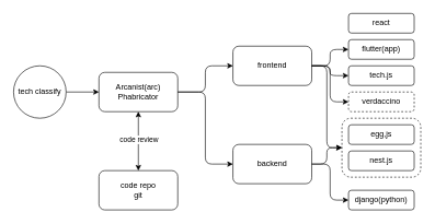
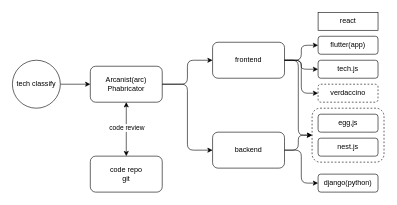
  <mxCell id="0" />
  <mxCell id="1" parent="0" />
  <mxCell id="2" value="" style="rounded=1;whiteSpace=wrap;html=1;dashed=1;" vertex="1" parent="1"><mxGeometry x="520" y="180" width="120" height="90" as="geometry" /></mxCell>
  <mxCell id="3" value="" style="edgeStyle=orthogonalEdgeStyle;rounded=0;orthogonalLoop=1;jettySize=auto;html=1;" parent="1" source="4" target="5" edge="1"><mxGeometry relative="1" as="geometry" /></mxCell>
  <mxCell id="4" value="tech classify" style="ellipse;whiteSpace=wrap;html=1;aspect=fixed;" parent="1" vertex="1"><mxGeometry x="20" y="100" width="80" height="80" as="geometry" /></mxCell>
  <mxCell id="5" value="Arcanist(arc)&lt;br&gt;Phabricator" style="rounded=1;whiteSpace=wrap;html=1;" parent="1" vertex="1"><mxGeometry x="150" y="110" width="120" height="60" as="geometry" /></mxCell>
  <mxCell id="6" value="code repo&lt;br&gt;git" style="rounded=1;whiteSpace=wrap;html=1;" parent="1" vertex="1"><mxGeometry x="150" y="260" width="120" height="60" as="geometry" /></mxCell>
  <mxCell id="7" value="" style="endArrow=classic;startArrow=classic;html=1;entryX=0.5;entryY=1;entryDx=0;entryDy=0;exitX=0.5;exitY=0;exitDx=0;exitDy=0;" parent="1" source="6" target="5" edge="1"><mxGeometry width="50" height="50" relative="1" as="geometry"><mxPoint x="320" y="230" as="sourcePoint" /><mxPoint x="370" y="180" as="targetPoint" /></mxGeometry></mxCell>
  <mxCell id="8" value="code review" style="edgeLabel;html=1;align=center;verticalAlign=middle;resizable=0;points=[];" vertex="1" connectable="0" parent="7"><mxGeometry x="0.067" relative="1" as="geometry"><mxPoint as="offset" /></mxGeometry></mxCell>
  <mxCell id="9" value="backend" style="rounded=1;whiteSpace=wrap;html=1;" vertex="1" parent="1"><mxGeometry x="354" y="220" width="120" height="60" as="geometry" /></mxCell>
  <mxCell id="10" value="frontend" style="rounded=1;whiteSpace=wrap;html=1;" vertex="1" parent="1"><mxGeometry x="354" y="70" width="120" height="60" as="geometry" /></mxCell>
  <mxCell id="11" value="" style="endArrow=classic;html=1;exitX=1;exitY=0.5;exitDx=0;exitDy=0;entryX=0;entryY=0.5;entryDx=0;entryDy=0;edgeStyle=orthogonalEdgeStyle;" edge="1" parent="1" source="5" target="10"><mxGeometry width="50" height="50" relative="1" as="geometry"><mxPoint x="310" y="50" as="sourcePoint" /><mxPoint x="360" y="0" as="targetPoint" /></mxGeometry></mxCell>
  <mxCell id="12" value="" style="endArrow=classic;html=1;exitX=1;exitY=0.5;exitDx=0;exitDy=0;entryX=0;entryY=0.5;entryDx=0;entryDy=0;edgeStyle=orthogonalEdgeStyle;" edge="1" parent="1" source="5" target="9"><mxGeometry width="50" height="50" relative="1" as="geometry"><mxPoint x="400" y="380" as="sourcePoint" /><mxPoint x="350" y="220" as="targetPoint" /></mxGeometry></mxCell>
- <mxCell id="13" value="react" style="rounded=1;whiteSpace=wrap;html=1;" vertex="1" parent="1"><mxGeometry x="530" y="20" width="100" height="30" as="geometry" /></mxCell>
+ <mxCell id="13" value="react" style="whiteSpace=wrap;html=1;rounded=0;" vertex="1" parent="1"><mxGeometry x="530" y="20" width="100" height="30" as="geometry" /></mxCell>
  <mxCell id="14" value="flutter(app)" style="rounded=1;whiteSpace=wrap;html=1;" vertex="1" parent="1"><mxGeometry x="530" y="60" width="100" height="30" as="geometry" /></mxCell>
  <mxCell id="15" value="tech.js" style="rounded=1;whiteSpace=wrap;html=1;" vertex="1" parent="1"><mxGeometry x="530" y="100" width="100" height="30" as="geometry" /></mxCell>
  <mxCell id="16" value="" style="endArrow=classic;html=1;exitX=1;exitY=0.5;exitDx=0;exitDy=0;entryX=0;entryY=0.5;entryDx=0;entryDy=0;edgeStyle=orthogonalEdgeStyle;" edge="1" parent="1" source="10" target="14"><mxGeometry width="50" height="50" relative="1" as="geometry"><mxPoint x="540" y="260" as="sourcePoint" /><mxPoint x="590" y="210" as="targetPoint" /></mxGeometry></mxCell>
  <mxCell id="17" value="" style="endArrow=classic;html=1;exitX=1;exitY=0.5;exitDx=0;exitDy=0;entryX=0;entryY=0.5;entryDx=0;entryDy=0;edgeStyle=orthogonalEdgeStyle;" edge="1" parent="1" source="10" target="15"><mxGeometry width="50" height="50" relative="1" as="geometry"><mxPoint x="590" y="280" as="sourcePoint" /><mxPoint x="640" y="230" as="targetPoint" /></mxGeometry></mxCell>
  <mxCell id="18" value="verdaccino" style="rounded=1;whiteSpace=wrap;html=1;dashed=1;" vertex="1" parent="1"><mxGeometry x="530" y="140" width="100" height="30" as="geometry" /></mxCell>
  <mxCell id="19" value="" style="endArrow=classic;html=1;exitX=1;exitY=0.5;exitDx=0;exitDy=0;entryX=0;entryY=0.5;entryDx=0;entryDy=0;edgeStyle=orthogonalEdgeStyle;" edge="1" parent="1" source="10" target="18"><mxGeometry width="50" height="50" relative="1" as="geometry"><mxPoint x="490" y="150" as="sourcePoint" /><mxPoint x="500" y="180" as="targetPoint" /></mxGeometry></mxCell>
  <mxCell id="20" value="egg,js" style="rounded=1;whiteSpace=wrap;html=1;" vertex="1" parent="1"><mxGeometry x="530" y="190" width="100" height="30" as="geometry" /></mxCell>
  <mxCell id="21" value="nest.js" style="rounded=1;whiteSpace=wrap;html=1;" vertex="1" parent="1"><mxGeometry x="530" y="230" width="100" height="30" as="geometry" /></mxCell>
  <mxCell id="22" value="" style="endArrow=classic;html=1;exitX=1;exitY=0.5;exitDx=0;exitDy=0;entryX=0;entryY=0.5;entryDx=0;entryDy=0;edgeStyle=orthogonalEdgeStyle;" edge="1" parent="1" source="10" target="2"><mxGeometry width="50" height="50" relative="1" as="geometry"><mxPoint x="600" y="390" as="sourcePoint" /><mxPoint x="650" y="340" as="targetPoint" /></mxGeometry></mxCell>
  <mxCell id="23" value="" style="endArrow=classic;html=1;exitX=1;exitY=0.5;exitDx=0;exitDy=0;entryX=0;entryY=0.5;entryDx=0;entryDy=0;edgeStyle=orthogonalEdgeStyle;" edge="1" parent="1" source="9" target="2"><mxGeometry width="50" height="50" relative="1" as="geometry"><mxPoint x="580" y="360" as="sourcePoint" /><mxPoint x="630" y="310" as="targetPoint" /></mxGeometry></mxCell>
  <mxCell id="24" value="django(python)" style="rounded=1;whiteSpace=wrap;html=1;" vertex="1" parent="1"><mxGeometry x="530" y="290" width="100" height="30" as="geometry" /></mxCell>
  <mxCell id="25" value="" style="endArrow=classic;html=1;exitX=1;exitY=0.5;exitDx=0;exitDy=0;entryX=0;entryY=0.5;entryDx=0;entryDy=0;edgeStyle=orthogonalEdgeStyle;" edge="1" parent="1" source="9" target="24"><mxGeometry width="50" height="50" relative="1" as="geometry"><mxPoint x="580" y="410" as="sourcePoint" /><mxPoint x="630" y="360" as="targetPoint" /></mxGeometry></mxCell>
